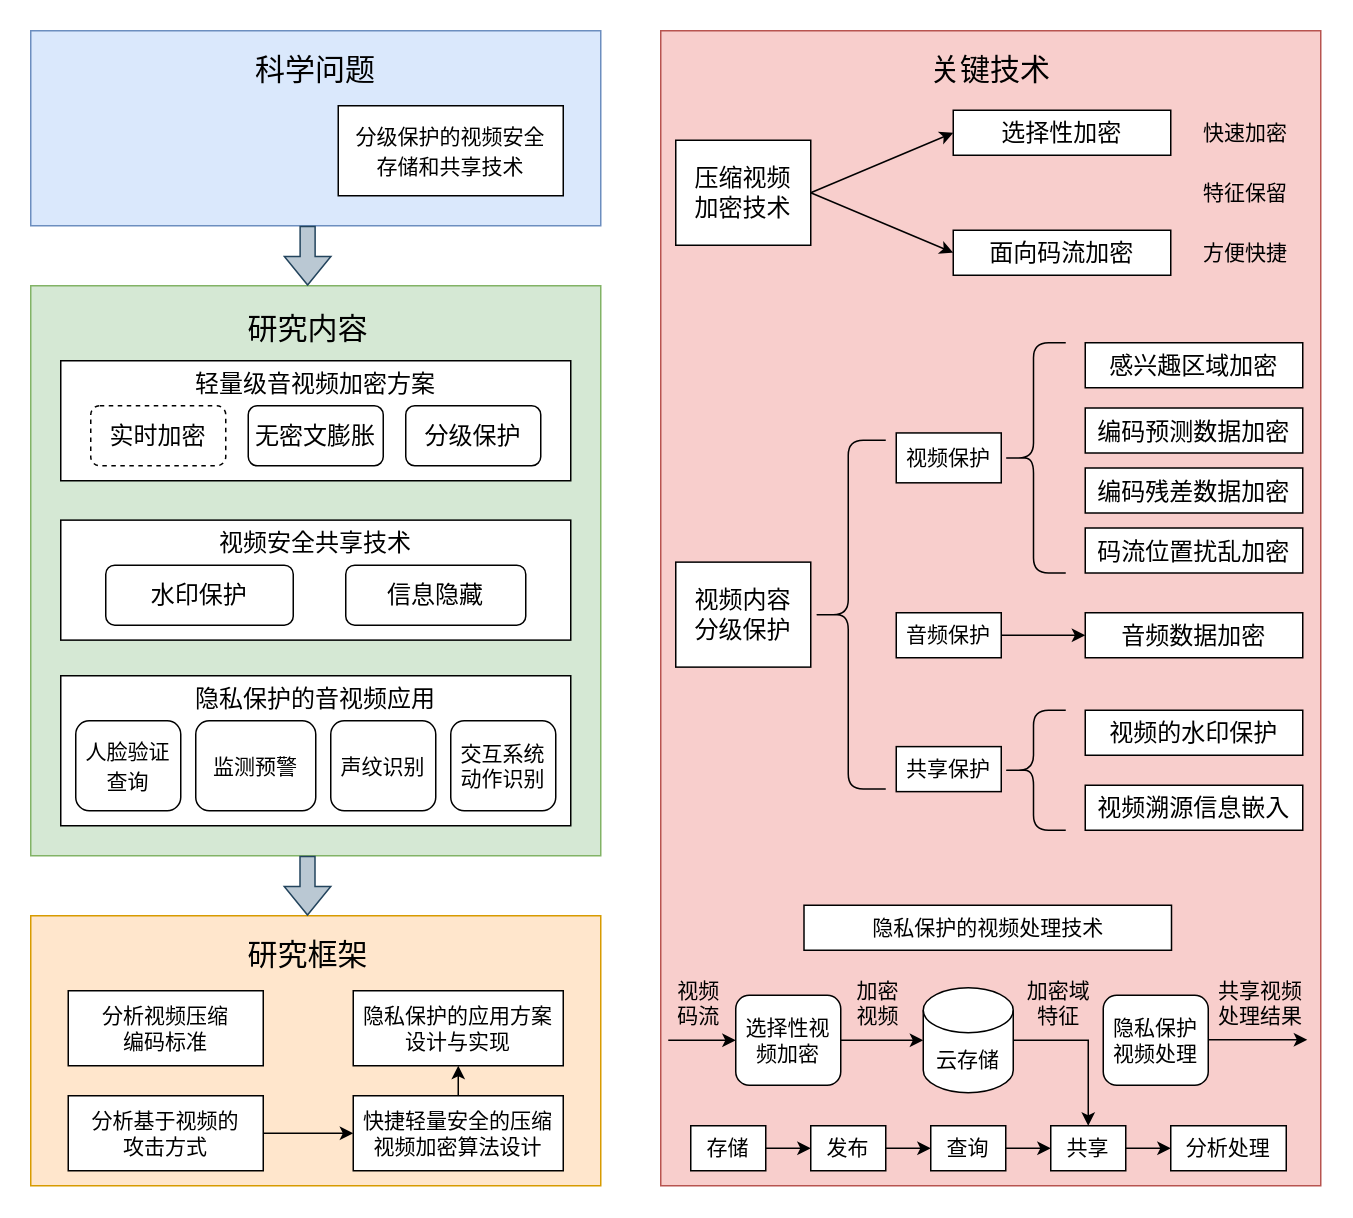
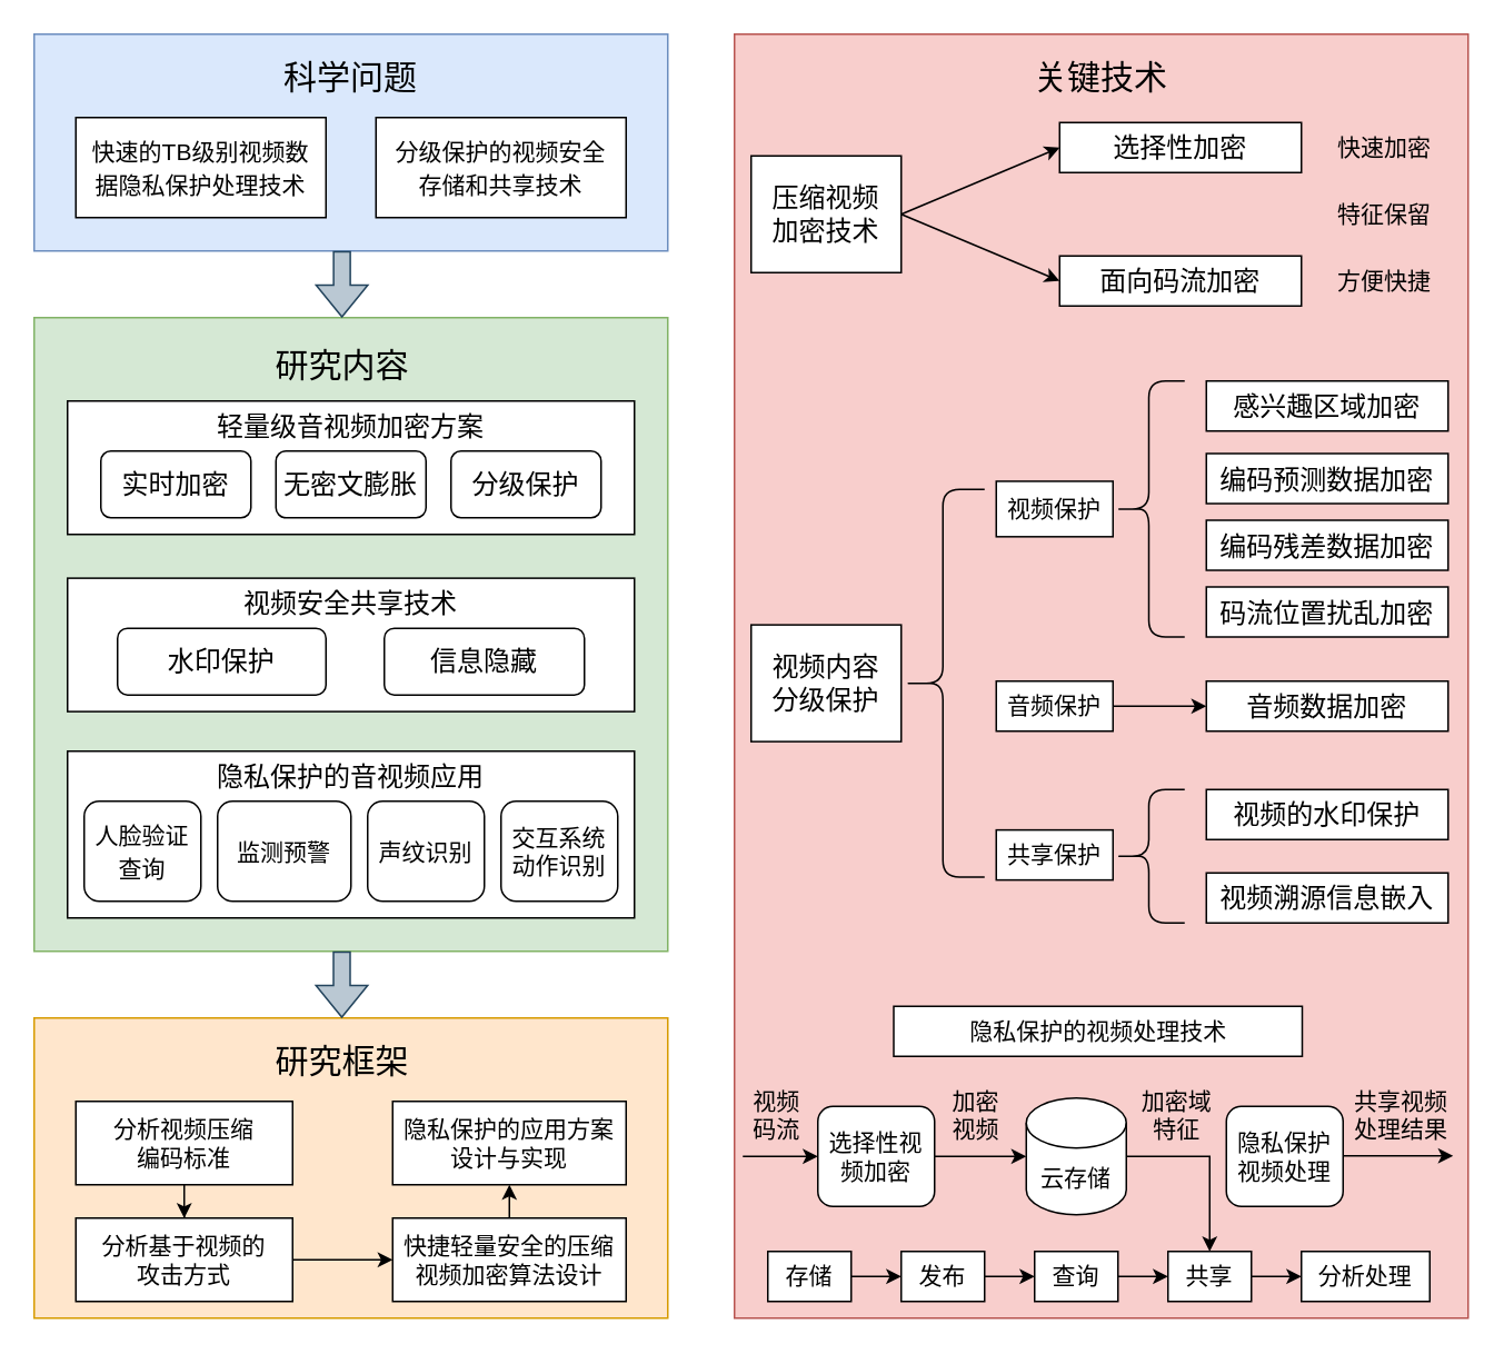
  <mxCell id="0" />
  <mxCell id="1" parent="0" />
  <mxCell id="2" value="" style="rounded=0;whiteSpace=wrap;html=1;fontSize=20;fillColor=#f8cecc;strokeColor=#b85450;" vertex="1" parent="1"><mxGeometry x="440" y="20" width="440" height="770" as="geometry" /></mxCell>
  <mxCell id="3" value="" style="rounded=0;whiteSpace=wrap;html=1;fontSize=20;fillColor=#ffe6cc;strokeColor=#d79b00;" vertex="1" parent="1"><mxGeometry x="20" y="610" width="380" height="180" as="geometry" /></mxCell>
  <mxCell id="4" value="" style="rounded=0;whiteSpace=wrap;html=1;fillColor=#dae8fc;strokeColor=#6c8ebf;" vertex="1" parent="1"><mxGeometry x="20" y="20" width="380" height="130" as="geometry" /></mxCell>
  <mxCell id="5" value="科学问题" style="text;html=1;strokeColor=none;fillColor=none;align=center;verticalAlign=middle;whiteSpace=wrap;rounded=0;fontSize=20;" vertex="1" parent="1"><mxGeometry x="160" y="30" width="100" height="30" as="geometry" /></mxCell>
+ <mxCell id="6" value="&lt;span style=&quot;font-size: 14px;&quot;&gt;快速的TB级别视频数&lt;br&gt;据隐私保护处理技术&lt;/span&gt;" style="rounded=0;whiteSpace=wrap;html=1;fontSize=16;" vertex="1" parent="1"><mxGeometry x="45" y="70" width="150" height="60" as="geometry" /></mxCell>
  <mxCell id="7" value="&lt;span style=&quot;font-size: 14px;&quot;&gt;分级保护的视频安全&lt;br&gt;存储和共享技术&lt;/span&gt;" style="rounded=0;whiteSpace=wrap;html=1;fontSize=16;" vertex="1" parent="1"><mxGeometry x="225" y="70" width="150" height="60" as="geometry" /></mxCell>
  <mxCell id="8" value="关键技术" style="text;html=1;strokeColor=none;fillColor=none;align=center;verticalAlign=middle;whiteSpace=wrap;rounded=0;fontSize=20;" vertex="1" parent="1"><mxGeometry x="610" y="30" width="100" height="30" as="geometry" /></mxCell>
  <mxCell id="9" value="" style="rounded=0;whiteSpace=wrap;html=1;fontSize=20;fillColor=#d5e8d4;strokeColor=#82b366;" vertex="1" parent="1"><mxGeometry x="20" y="190" width="380" height="380" as="geometry" /></mxCell>
  <mxCell id="10" value="研究内容" style="text;html=1;strokeColor=none;fillColor=none;align=center;verticalAlign=middle;whiteSpace=wrap;rounded=0;fontSize=20;" vertex="1" parent="1"><mxGeometry x="155" y="203" width="100" height="30" as="geometry" /></mxCell>
  <mxCell id="11" value="压缩视频&lt;br&gt;加密技术" style="rounded=0;whiteSpace=wrap;html=1;fontSize=16;" vertex="1" parent="1"><mxGeometry x="450" y="93" width="90" height="70" as="geometry" /></mxCell>
  <mxCell id="12" value="面向码流加密" style="rounded=0;whiteSpace=wrap;html=1;fontSize=16;" vertex="1" parent="1"><mxGeometry x="635" y="153" width="145" height="30" as="geometry" /></mxCell>
  <mxCell id="13" value="选择性加密" style="rounded=0;whiteSpace=wrap;html=1;fontSize=16;" vertex="1" parent="1"><mxGeometry x="635" y="73" width="145" height="30" as="geometry" /></mxCell>
  <mxCell id="14" value="" style="endArrow=classic;html=1;rounded=0;fontSize=16;exitX=1;exitY=0.5;exitDx=0;exitDy=0;entryX=0;entryY=0.5;entryDx=0;entryDy=0;" edge="1" parent="1" source="11" target="13"><mxGeometry width="50" height="50" relative="1" as="geometry"><mxPoint x="710" y="90" as="sourcePoint" /><mxPoint x="760" y="40" as="targetPoint" /></mxGeometry></mxCell>
  <mxCell id="15" value="" style="endArrow=classic;html=1;rounded=0;fontSize=16;exitX=1;exitY=0.5;exitDx=0;exitDy=0;entryX=0;entryY=0.5;entryDx=0;entryDy=0;" edge="1" parent="1" source="11" target="12"><mxGeometry width="50" height="50" relative="1" as="geometry"><mxPoint x="560" y="110" as="sourcePoint" /><mxPoint x="610" y="60" as="targetPoint" /></mxGeometry></mxCell>
  <mxCell id="16" value="研究框架" style="text;html=1;strokeColor=none;fillColor=none;align=center;verticalAlign=middle;whiteSpace=wrap;rounded=0;fontSize=20;" vertex="1" parent="1"><mxGeometry x="155" y="620" width="100" height="30" as="geometry" /></mxCell>
  <mxCell id="17" value="视频内容&lt;br&gt;分级保护" style="rounded=0;whiteSpace=wrap;html=1;fontSize=16;" vertex="1" parent="1"><mxGeometry x="450" y="374.25" width="90" height="70" as="geometry" /></mxCell>
  <mxCell id="18" value="编码预测数据加密" style="rounded=0;whiteSpace=wrap;html=1;fontSize=16;" vertex="1" parent="1"><mxGeometry x="723" y="271.5" width="145" height="30" as="geometry" /></mxCell>
  <mxCell id="19" value="编码残差数据加密" style="rounded=0;whiteSpace=wrap;html=1;fontSize=16;" vertex="1" parent="1"><mxGeometry x="723" y="311.5" width="145" height="30" as="geometry" /></mxCell>
  <mxCell id="20" value="码流位置扰乱加密" style="rounded=0;whiteSpace=wrap;html=1;fontSize=16;" vertex="1" parent="1"><mxGeometry x="723" y="351.5" width="145" height="30" as="geometry" /></mxCell>
  <mxCell id="21" value="" style="rounded=0;whiteSpace=wrap;html=1;fontSize=16;" vertex="1" parent="1"><mxGeometry x="40" y="240" width="340" height="80" as="geometry" /></mxCell>
  <mxCell id="22" value="轻量级音视频加密方案" style="text;html=1;strokeColor=none;fillColor=none;align=center;verticalAlign=middle;whiteSpace=wrap;rounded=0;fontSize=16;" vertex="1" parent="1"><mxGeometry x="95" y="240" width="230" height="30" as="geometry" /></mxCell>
  <mxCell id="23" value="无密文膨胀" style="rounded=1;whiteSpace=wrap;html=1;fontSize=16;" vertex="1" parent="1"><mxGeometry x="165" y="270" width="90" height="40" as="geometry" /></mxCell>
- <mxCell id="24" value="实时加密" style="rounded=1;whiteSpace=wrap;html=1;fontSize=16;dashed=1;" vertex="1" parent="1"><mxGeometry x="60" y="270" width="90" height="40" as="geometry" /></mxCell>
+ <mxCell id="24" value="实时加密" style="rounded=1;whiteSpace=wrap;html=1;fontSize=16;" vertex="1" parent="1"><mxGeometry x="60" y="270" width="90" height="40" as="geometry" /></mxCell>
  <mxCell id="25" value="分级保护" style="rounded=1;whiteSpace=wrap;html=1;fontSize=16;" vertex="1" parent="1"><mxGeometry x="270" y="270" width="90" height="40" as="geometry" /></mxCell>
  <mxCell id="26" value="" style="rounded=0;whiteSpace=wrap;html=1;fontSize=16;" vertex="1" parent="1"><mxGeometry x="40" y="450" width="340" height="100" as="geometry" /></mxCell>
  <mxCell id="27" value="隐私保护的音视频应用" style="text;html=1;strokeColor=none;fillColor=none;align=center;verticalAlign=middle;whiteSpace=wrap;rounded=0;fontSize=16;" vertex="1" parent="1"><mxGeometry x="95" y="450" width="230" height="30" as="geometry" /></mxCell>
  <mxCell id="28" value="&lt;span style=&quot;font-size: 14px;&quot;&gt;人脸验证&lt;br&gt;查询&lt;/span&gt;" style="rounded=1;whiteSpace=wrap;html=1;fontSize=16;" vertex="1" parent="1"><mxGeometry x="50" y="480" width="70" height="60" as="geometry" /></mxCell>
  <mxCell id="29" value="&lt;span style=&quot;font-size: 14px;&quot;&gt;监测预警&lt;/span&gt;" style="rounded=1;whiteSpace=wrap;html=1;fontSize=16;" vertex="1" parent="1"><mxGeometry x="130" y="480" width="80" height="60" as="geometry" /></mxCell>
  <mxCell id="30" value="&lt;span style=&quot;font-size: 14px;&quot;&gt;声纹识别&lt;/span&gt;" style="rounded=1;whiteSpace=wrap;html=1;fontSize=16;" vertex="1" parent="1"><mxGeometry x="220" y="480" width="70" height="60" as="geometry" /></mxCell>
  <mxCell id="31" value="" style="shape=curlyBracket;whiteSpace=wrap;html=1;rounded=1;fontSize=16;" vertex="1" parent="1"><mxGeometry x="667" y="228" width="43" height="153.5" as="geometry" /></mxCell>
  <mxCell id="32" value="" style="shape=flexArrow;endArrow=classic;html=1;rounded=0;fontSize=14;fillColor=#bac8d3;strokeColor=#23445d;" edge="1" parent="1"><mxGeometry width="50" height="50" relative="1" as="geometry"><mxPoint x="204.58" y="150" as="sourcePoint" /><mxPoint x="204.58" y="190" as="targetPoint" /></mxGeometry></mxCell>
  <mxCell id="33" value="隐私保护的应用方案设计与实现" style="rounded=0;whiteSpace=wrap;html=1;fontSize=14;" vertex="1" parent="1"><mxGeometry x="235" y="660" width="140" height="50" as="geometry" /></mxCell>
+ <mxCell id="34" style="edgeStyle=orthogonalEdgeStyle;rounded=0;orthogonalLoop=1;jettySize=auto;html=1;entryX=0.5;entryY=0;entryDx=0;entryDy=0;fontSize=14;fillColor=#000000;" edge="1" parent="1" source="35" target="39"><mxGeometry relative="1" as="geometry" /></mxCell>
  <mxCell id="35" value="分析视频压缩&lt;br&gt;编码标准" style="rounded=0;whiteSpace=wrap;html=1;fontSize=14;" vertex="1" parent="1"><mxGeometry x="45" y="660" width="130" height="50" as="geometry" /></mxCell>
  <mxCell id="36" style="edgeStyle=orthogonalEdgeStyle;rounded=0;orthogonalLoop=1;jettySize=auto;html=1;exitX=0.5;exitY=0;exitDx=0;exitDy=0;entryX=0.5;entryY=1;entryDx=0;entryDy=0;fontSize=14;fillColor=#000000;" edge="1" parent="1" source="37" target="33"><mxGeometry relative="1" as="geometry" /></mxCell>
  <mxCell id="37" value="快捷轻量安全的压缩视频加密算法设计" style="rounded=0;whiteSpace=wrap;html=1;fontSize=14;" vertex="1" parent="1"><mxGeometry x="235" y="730" width="140" height="50" as="geometry" /></mxCell>
  <mxCell id="38" style="edgeStyle=orthogonalEdgeStyle;rounded=0;orthogonalLoop=1;jettySize=auto;html=1;exitX=1;exitY=0.5;exitDx=0;exitDy=0;fontSize=14;fillColor=#000000;" edge="1" parent="1" source="39" target="37"><mxGeometry relative="1" as="geometry" /></mxCell>
  <mxCell id="39" value="分析基于视频的&lt;br&gt;攻击方式" style="rounded=0;whiteSpace=wrap;html=1;fontSize=14;" vertex="1" parent="1"><mxGeometry x="45" y="730" width="130" height="50" as="geometry" /></mxCell>
  <mxCell id="40" style="edgeStyle=orthogonalEdgeStyle;rounded=0;orthogonalLoop=1;jettySize=auto;html=1;exitX=1;exitY=0.5;exitDx=0;exitDy=0;entryX=0;entryY=0.5;entryDx=0;entryDy=0;entryPerimeter=0;fontSize=14;fillColor=#000000;" edge="1" parent="1" source="41" target="47"><mxGeometry relative="1" as="geometry" /></mxCell>
  <mxCell id="41" value="选择性视频加密" style="rounded=1;whiteSpace=wrap;html=1;fontSize=14;" vertex="1" parent="1"><mxGeometry x="490" y="663" width="70" height="60" as="geometry" /></mxCell>
  <mxCell id="42" value="加密视频" style="text;html=1;strokeColor=none;fillColor=none;align=center;verticalAlign=middle;whiteSpace=wrap;rounded=0;fontSize=14;" vertex="1" parent="1"><mxGeometry x="565" y="653" width="40" height="30" as="geometry" /></mxCell>
  <mxCell id="43" value="视频&lt;br&gt;码流" style="text;html=1;strokeColor=none;fillColor=none;align=center;verticalAlign=middle;whiteSpace=wrap;rounded=0;fontSize=14;" vertex="1" parent="1"><mxGeometry x="445" y="653" width="41" height="30" as="geometry" /></mxCell>
  <mxCell id="44" value="" style="endArrow=classic;html=1;rounded=0;fontSize=14;fillColor=#000000;entryX=0;entryY=0.5;entryDx=0;entryDy=0;" edge="1" parent="1" target="41"><mxGeometry width="50" height="50" relative="1" as="geometry"><mxPoint x="445" y="693" as="sourcePoint" /><mxPoint x="480" y="693" as="targetPoint" /></mxGeometry></mxCell>
  <mxCell id="45" value="共享视频处理结果" style="text;html=1;strokeColor=none;fillColor=none;align=center;verticalAlign=middle;whiteSpace=wrap;rounded=0;fontSize=14;" vertex="1" parent="1"><mxGeometry x="805" y="653" width="70" height="30" as="geometry" /></mxCell>
  <mxCell id="46" style="edgeStyle=orthogonalEdgeStyle;rounded=0;orthogonalLoop=1;jettySize=auto;html=1;exitX=1;exitY=0.5;exitDx=0;exitDy=0;exitPerimeter=0;fontSize=14;fillColor=#000000;" edge="1" parent="1" source="47" target="74"><mxGeometry relative="1" as="geometry" /></mxCell>
  <mxCell id="47" value="云存储" style="shape=cylinder3;whiteSpace=wrap;html=1;boundedLbl=1;backgroundOutline=1;size=15;fontSize=14;" vertex="1" parent="1"><mxGeometry x="615" y="658" width="60" height="70" as="geometry" /></mxCell>
  <mxCell id="48" value="" style="rounded=0;whiteSpace=wrap;html=1;fontSize=16;" vertex="1" parent="1"><mxGeometry x="40" y="346.25" width="340" height="80" as="geometry" /></mxCell>
  <mxCell id="49" value="视频安全共享技术" style="text;html=1;strokeColor=none;fillColor=none;align=center;verticalAlign=middle;whiteSpace=wrap;rounded=0;fontSize=16;" vertex="1" parent="1"><mxGeometry x="95" y="346.25" width="230" height="30" as="geometry" /></mxCell>
  <mxCell id="50" value="水印保护" style="rounded=1;whiteSpace=wrap;html=1;fontSize=16;" vertex="1" parent="1"><mxGeometry x="70" y="376.25" width="125" height="40" as="geometry" /></mxCell>
  <mxCell id="51" value="信息隐藏" style="rounded=1;whiteSpace=wrap;html=1;fontSize=16;" vertex="1" parent="1"><mxGeometry x="230" y="376.25" width="120" height="40" as="geometry" /></mxCell>
  <mxCell id="52" value="交互系统动作识别" style="rounded=1;whiteSpace=wrap;html=1;fontSize=14;" vertex="1" parent="1"><mxGeometry x="300" y="480" width="70" height="60" as="geometry" /></mxCell>
  <mxCell id="53" value="" style="shape=flexArrow;endArrow=classic;html=1;rounded=0;fontSize=14;fillColor=#bac8d3;strokeColor=#23445d;" edge="1" parent="1"><mxGeometry width="50" height="50" relative="1" as="geometry"><mxPoint x="204.5" y="570" as="sourcePoint" /><mxPoint x="204.5" y="610" as="targetPoint" /></mxGeometry></mxCell>
  <mxCell id="54" style="edgeStyle=orthogonalEdgeStyle;rounded=0;orthogonalLoop=1;jettySize=auto;html=1;exitX=1;exitY=0.5;exitDx=0;exitDy=0;entryX=0;entryY=0.5;entryDx=0;entryDy=0;fontSize=14;fillColor=#000000;" edge="1" parent="1" source="55" target="58"><mxGeometry relative="1" as="geometry" /></mxCell>
  <mxCell id="55" value="音频保护" style="rounded=0;whiteSpace=wrap;html=1;fontSize=14;" vertex="1" parent="1"><mxGeometry x="597" y="408" width="70" height="30" as="geometry" /></mxCell>
  <mxCell id="56" value="视频保护" style="rounded=0;whiteSpace=wrap;html=1;fontSize=14;" vertex="1" parent="1"><mxGeometry x="597" y="288.13" width="70" height="33.25" as="geometry" /></mxCell>
  <mxCell id="57" value="感兴趣区域加密" style="rounded=0;whiteSpace=wrap;html=1;fontSize=16;" vertex="1" parent="1"><mxGeometry x="723" y="228" width="145" height="30" as="geometry" /></mxCell>
  <mxCell id="58" value="音频数据加密" style="rounded=0;whiteSpace=wrap;html=1;fontSize=16;" vertex="1" parent="1"><mxGeometry x="723" y="408" width="145" height="30" as="geometry" /></mxCell>
  <mxCell id="59" value="" style="shape=curlyBracket;whiteSpace=wrap;html=1;rounded=1;fontSize=16;" vertex="1" parent="1"><mxGeometry x="540" y="293" width="50" height="232.5" as="geometry" /></mxCell>
  <mxCell id="60" value="特征保留" style="text;html=1;strokeColor=none;fillColor=none;align=center;verticalAlign=middle;whiteSpace=wrap;rounded=0;fontSize=14;" vertex="1" parent="1"><mxGeometry x="800" y="113" width="60" height="30" as="geometry" /></mxCell>
  <mxCell id="61" value="快速加密" style="text;html=1;strokeColor=none;fillColor=none;align=center;verticalAlign=middle;whiteSpace=wrap;rounded=0;fontSize=14;" vertex="1" parent="1"><mxGeometry x="800" y="73" width="60" height="30" as="geometry" /></mxCell>
  <mxCell id="62" value="方便快捷" style="text;html=1;strokeColor=none;fillColor=none;align=center;verticalAlign=middle;whiteSpace=wrap;rounded=0;fontSize=14;" vertex="1" parent="1"><mxGeometry x="800" y="153" width="60" height="30" as="geometry" /></mxCell>
  <mxCell id="63" value="共享保护" style="rounded=0;whiteSpace=wrap;html=1;fontSize=14;" vertex="1" parent="1"><mxGeometry x="597" y="497.25" width="70" height="30" as="geometry" /></mxCell>
  <mxCell id="64" value="" style="shape=curlyBracket;whiteSpace=wrap;html=1;rounded=1;fontSize=16;" vertex="1" parent="1"><mxGeometry x="667" y="473" width="43" height="80" as="geometry" /></mxCell>
  <mxCell id="65" value="视频溯源信息嵌入" style="rounded=0;whiteSpace=wrap;html=1;fontSize=16;" vertex="1" parent="1"><mxGeometry x="723" y="523" width="145" height="30" as="geometry" /></mxCell>
  <mxCell id="66" value="视频的水印保护" style="rounded=0;whiteSpace=wrap;html=1;fontSize=16;" vertex="1" parent="1"><mxGeometry x="723" y="473" width="145" height="30" as="geometry" /></mxCell>
  <mxCell id="67" value="隐私保护的视频处理技术" style="rounded=0;whiteSpace=wrap;html=1;fontSize=14;" vertex="1" parent="1"><mxGeometry x="535.5" y="603" width="245" height="30" as="geometry" /></mxCell>
  <mxCell id="68" value="加密域特征" style="text;html=1;strokeColor=none;fillColor=none;align=center;verticalAlign=middle;whiteSpace=wrap;rounded=0;fontSize=14;" vertex="1" parent="1"><mxGeometry x="678.5" y="653" width="52.5" height="30" as="geometry" /></mxCell>
  <mxCell id="69" value="&lt;span style=&quot;&quot;&gt;隐私保护视频处理&lt;/span&gt;" style="rounded=1;whiteSpace=wrap;html=1;fontSize=14;" vertex="1" parent="1"><mxGeometry x="735" y="663" width="70" height="60" as="geometry" /></mxCell>
  <mxCell id="70" value="" style="endArrow=classic;html=1;rounded=0;fontSize=14;fillColor=#000000;entryX=0;entryY=0.5;entryDx=0;entryDy=0;" edge="1" parent="1"><mxGeometry width="50" height="50" relative="1" as="geometry"><mxPoint x="805" y="692.66" as="sourcePoint" /><mxPoint x="871" y="692.66" as="targetPoint" /></mxGeometry></mxCell>
  <mxCell id="71" style="edgeStyle=orthogonalEdgeStyle;rounded=0;orthogonalLoop=1;jettySize=auto;html=1;exitX=1;exitY=0.5;exitDx=0;exitDy=0;entryX=0;entryY=0.5;entryDx=0;entryDy=0;fontSize=14;fillColor=#000000;" edge="1" parent="1" source="72" target="76"><mxGeometry relative="1" as="geometry" /></mxCell>
  <mxCell id="72" value="存储" style="rounded=0;whiteSpace=wrap;html=1;fontSize=14;" vertex="1" parent="1"><mxGeometry x="460" y="750" width="50" height="30" as="geometry" /></mxCell>
  <mxCell id="73" style="edgeStyle=orthogonalEdgeStyle;rounded=0;orthogonalLoop=1;jettySize=auto;html=1;exitX=1;exitY=0.5;exitDx=0;exitDy=0;entryX=0;entryY=0.5;entryDx=0;entryDy=0;fontSize=14;fillColor=#000000;" edge="1" parent="1" source="74" target="79"><mxGeometry relative="1" as="geometry" /></mxCell>
  <mxCell id="74" value="共享" style="rounded=0;whiteSpace=wrap;html=1;fontSize=14;" vertex="1" parent="1"><mxGeometry x="700" y="750" width="50" height="30" as="geometry" /></mxCell>
  <mxCell id="75" style="edgeStyle=orthogonalEdgeStyle;rounded=0;orthogonalLoop=1;jettySize=auto;html=1;exitX=1;exitY=0.5;exitDx=0;exitDy=0;entryX=0;entryY=0.5;entryDx=0;entryDy=0;fontSize=14;fillColor=#000000;" edge="1" parent="1" source="76" target="78"><mxGeometry relative="1" as="geometry" /></mxCell>
  <mxCell id="76" value="发布" style="rounded=0;whiteSpace=wrap;html=1;fontSize=14;" vertex="1" parent="1"><mxGeometry x="540" y="750" width="50" height="30" as="geometry" /></mxCell>
  <mxCell id="77" style="edgeStyle=orthogonalEdgeStyle;rounded=0;orthogonalLoop=1;jettySize=auto;html=1;exitX=1;exitY=0.5;exitDx=0;exitDy=0;entryX=0;entryY=0.5;entryDx=0;entryDy=0;fontSize=14;fillColor=#000000;" edge="1" parent="1" source="78" target="74"><mxGeometry relative="1" as="geometry" /></mxCell>
  <mxCell id="78" value="查询" style="rounded=0;whiteSpace=wrap;html=1;fontSize=14;" vertex="1" parent="1"><mxGeometry x="620" y="750" width="50" height="30" as="geometry" /></mxCell>
  <mxCell id="79" value="分析处理" style="rounded=0;whiteSpace=wrap;html=1;fontSize=14;" vertex="1" parent="1"><mxGeometry x="780" y="750" width="77" height="30" as="geometry" /></mxCell>
